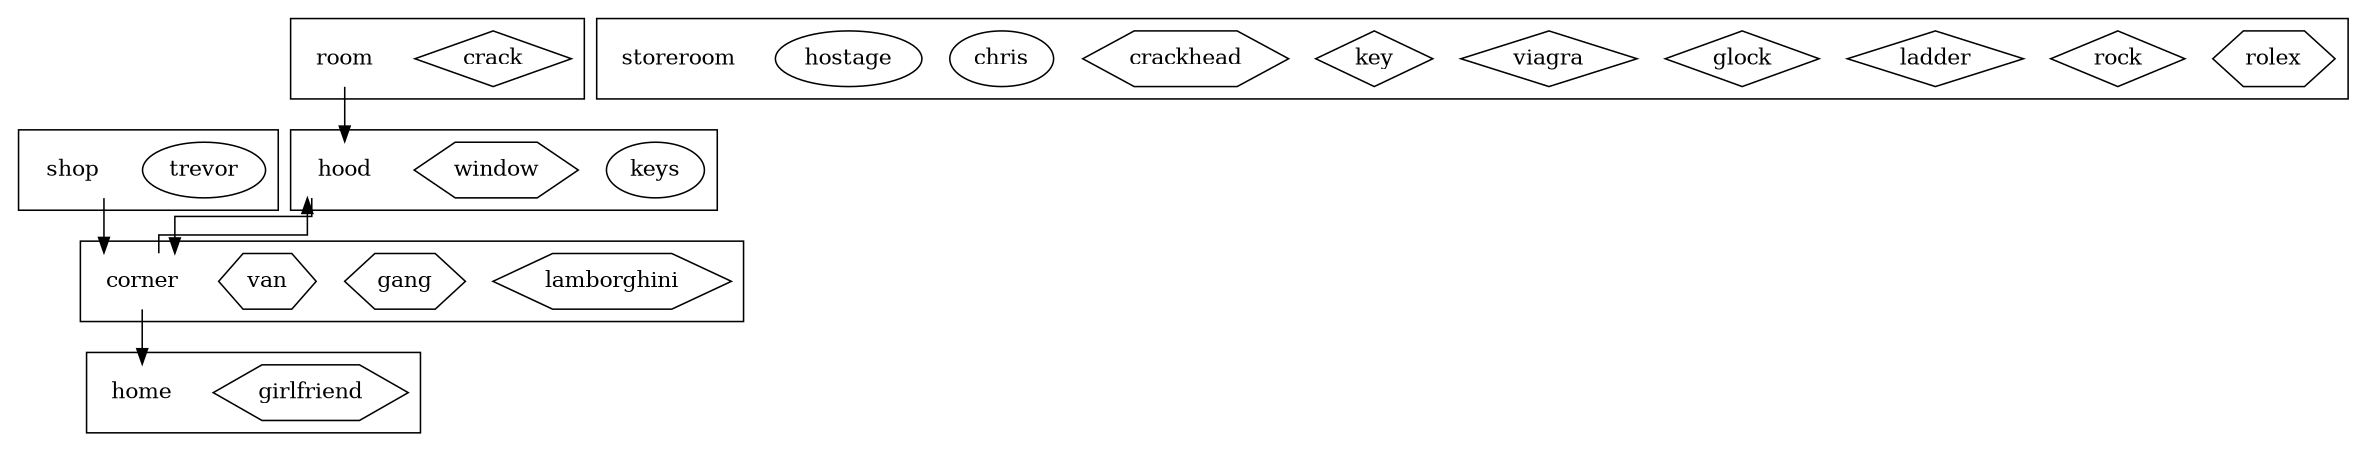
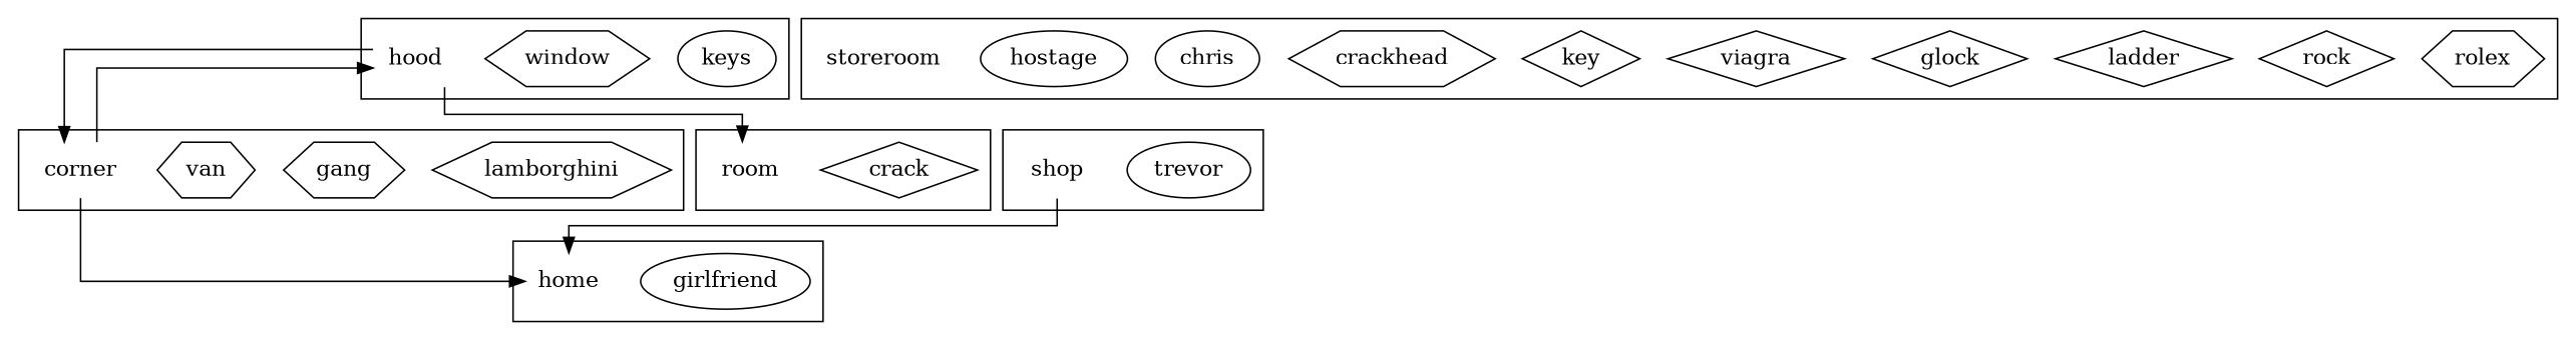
  digraph {
    splines=ortho
    node [shape=hexagon]
    keys [description="Your car keys" shape=ellipse]
    window [description="A broken window into the first floor of a crack house"]
    hood [description="'Da Hood' in downtown LA" shape=none]
    lamborghini [description="Your shiny brand new lamborghini"]
    gang [description="A gang of youths"]
    van [description="An old white van"]
    corner [description="A dodgy street corner" shape=none]
    trevor [description="Trevor, owner of the establishment" shape=ellipse]
    shop [description="A sleazy pawn shop" shape=none]
    crack [description="A baggie of LA's finest crack" shape=diamond]
    room [description="A damp and graffitied room with a mattress on the floor" shape=none]
-   girlfriend [description="Your super-model girlfriend who is horny but you had a wank earlier so you cant get a rod on"]
+   girlfriend [description="Your super-model girlfriend who is horny but you had a wank earlier so you cant get a rod on" shape=ellipse]
    home [description="Your home, a multi-million dollar mansion in the hollywood hills" shape=none]
    rolex [description="A gold rolex"]
    rock [description="A rock" shape=diamond]
    ladder [description="An extendable ladder" shape=diamond]
    glock [description="A glock G17" shape=diamond]
    viagra [description="A blue viagra pill" shape=diamond]
    key [description="The key to the van" shape=diamond]
    crackhead [description="A local crackhead tweaking out in the corner"]
    chris [description="chris hansen" shape=ellipse]
    hostage [description="The freed hostage" shape=ellipse]
    storeroom [description="Storage for any entities not placed in the game" shape=none]
    subgraph sub_1 {
      subgraph cluster_2 {
        hood
        subgraph sub_3 {
          keys
        }
        subgraph sub_4 {
          window
        }
      }
      subgraph cluster_5 {
        corner
        subgraph sub_6 {
          lamborghini
          gang
          van
        }
        subgraph sub_7 {
        }
      }
      subgraph cluster_8 {
        shop
        subgraph sub_9 {
          trevor
        }
      }
      subgraph cluster_10 {
        room
        subgraph sub_11 {
          crack
        }
        subgraph sub_12 {
        }
      }
      subgraph cluster_13 {
        home
        subgraph sub_14 {
          girlfriend
        }
      }
      subgraph cluster_15 {
        storeroom
        subgraph sub_16 {
          rolex
          rock
          ladder
          glock
          viagra
          key
        }
        subgraph sub_17 {
        }
        subgraph sub_18 {
          crackhead
          chris
          hostage
        }
      }
    }
    subgraph sub_19 {
      hood
      corner
      shop
      room
      home
    }
    hood -> corner
    corner -> hood
    corner -> home
-   shop -> corner
-   room -> hood
+   shop -> home
+   hood -> room
  }
